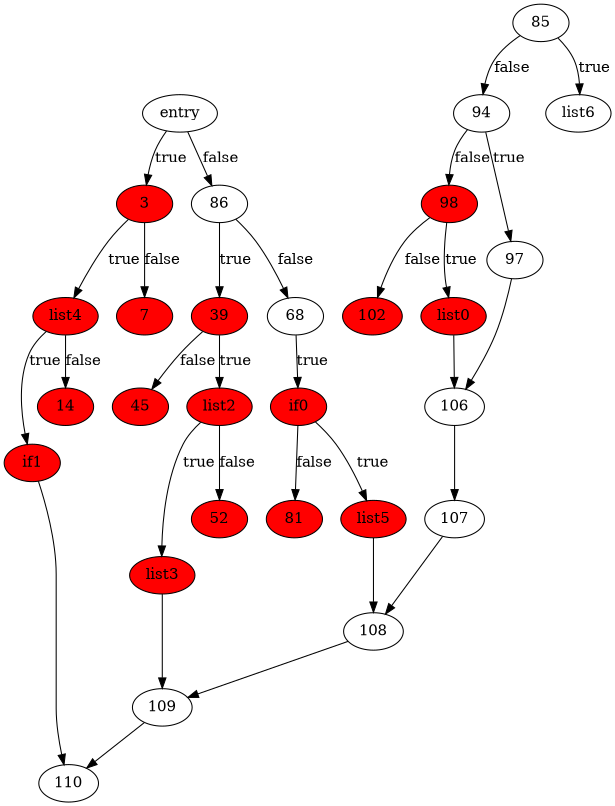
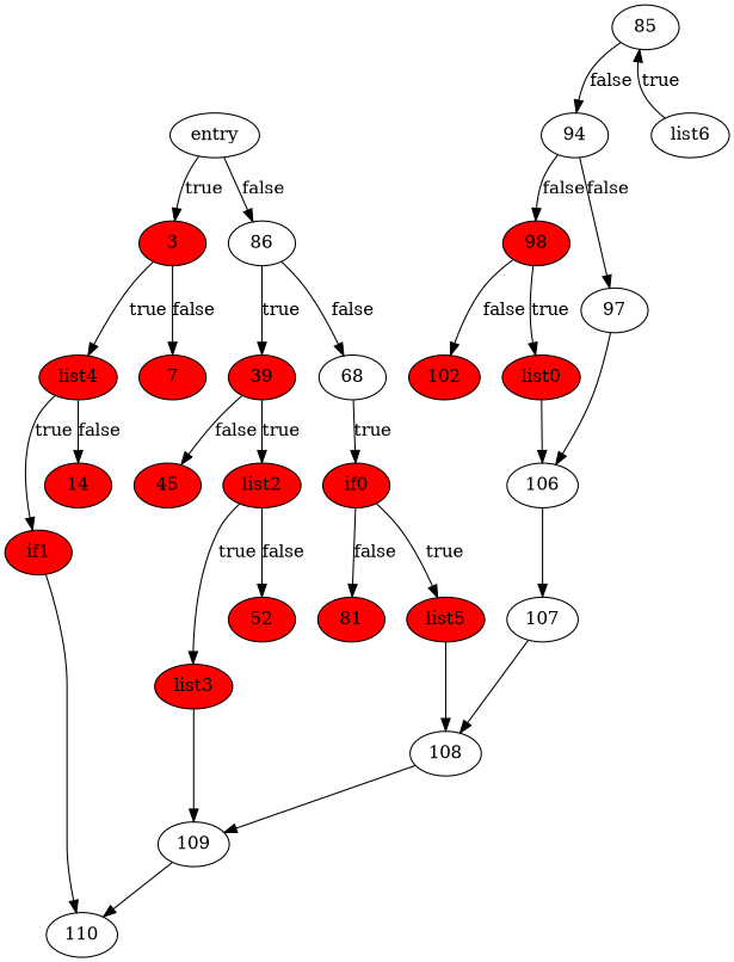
  digraph {
    node [fillcolor=red style=filled]
    n1 [fillcolor=white label=entry]
    n2 [fillcolor=white label=86]
    3
    68 [fillcolor=white]
    39
    7
    list4
    if0
    45
    list2
    14
    if1
    85 [fillcolor=white]
    94 [fillcolor=white]
    list6 [fillcolor=white]
    list5
    81
    52
    list3
    98
    97 [fillcolor=white]
    102
    list0
    106 [fillcolor=white]
    107 [fillcolor=white]
    108 [fillcolor=white]
    109 [fillcolor=white]
    110 [fillcolor=white]
    n1 -> n2 [label=false]
    n1 -> 3 [label=true]
    n2 -> 68 [label=false]
    n2 -> 39 [label=true]
    3 -> 7 [label=false]
    3 -> list4 [label=true]
    68 -> if0 [label=true]
    39 -> 45 [label=false]
    39 -> list2 [label=true]
    list4 -> 14 [label=false]
    list4 -> if1 [label=true]
    if0 -> list5 [label=true]
    if0 -> 81 [label=false]
    list2 -> 52 [label=false]
    list2 -> list3 [label=true]
    if1 -> 110
    85 -> 94 [label=false]
-   85 -> list6 [label=true]
+   list6 -> 85 [label=true]
    94 -> 98 [label=false]
-   94 -> 97 [label=true]
+   94 -> 97 [label=false]
    list5 -> 108
    list3 -> 109
    98 -> 102 [label=false]
    98 -> list0 [label=true]
    97 -> 106
    list0 -> 106
    106 -> 107
    107 -> 108
    108 -> 109
    109 -> 110
  }
